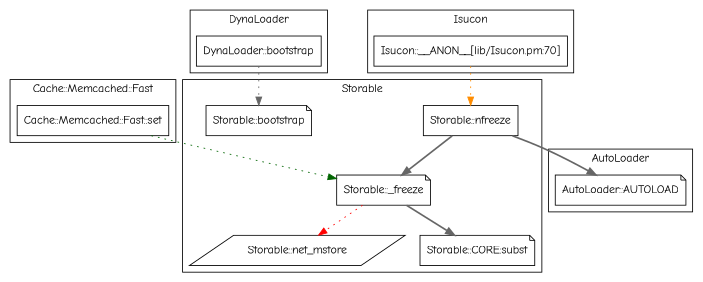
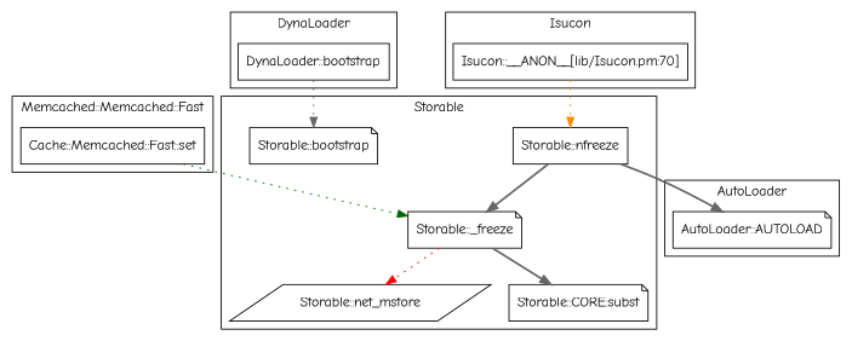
  digraph {
    fontname="Comic Neue"
    node [fontname="Comic Neue" shape=box]
    edge [color=gray40 fontname="Comic Neue" style=dotted]
    "Storable::nfreeze"
    "Storable::net_mstore" [shape=parallelogram]
    "Storable::_freeze" [shape=note]
    "Storable::bootstrap" [shape=note]
    "Storable::CORE:subst" [shape=note]
    "DynaLoader::bootstrap"
    "Isucon::__ANON__[lib/Isucon.pm:70]"
    "Cache::Memcached::Fast::set"
    "AutoLoader::AUTOLOAD" [shape=note]
    subgraph cluster_1 {
      label=Storable
      "Storable::nfreeze"
      "Storable::net_mstore"
      "Storable::_freeze"
      "Storable::bootstrap"
      "Storable::CORE:subst"
    }
    subgraph cluster_2 {
      label=DynaLoader
      "DynaLoader::bootstrap"
    }
    subgraph cluster_3 {
      label=Isucon
      "Isucon::__ANON__[lib/Isucon.pm:70]"
    }
    subgraph cluster_4 {
-     label="Cache::Memcached::Fast"
+     label="Memcached::Memcached::Fast"
      "Cache::Memcached::Fast::set"
    }
    subgraph cluster_5 {
      label=AutoLoader
      "AutoLoader::AUTOLOAD"
    }
    "Storable::nfreeze" -> "Storable::_freeze" [style=bold]
    "Storable::nfreeze" -> "AutoLoader::AUTOLOAD" [style=bold]
    "Storable::_freeze" -> "Storable::net_mstore" [color=red]
    "Storable::_freeze" -> "Storable::CORE:subst" [style=bold]
    "DynaLoader::bootstrap" -> "Storable::bootstrap"
    "Isucon::__ANON__[lib/Isucon.pm:70]" -> "Storable::nfreeze" [color=darkorange]
    "Cache::Memcached::Fast::set" -> "Storable::_freeze" [color=darkgreen]
  }
